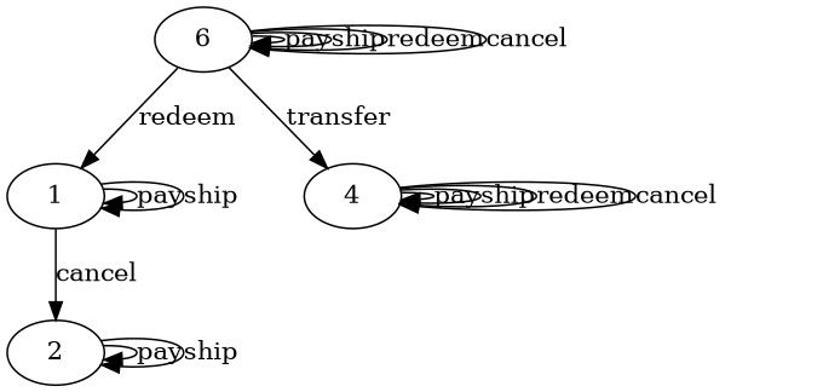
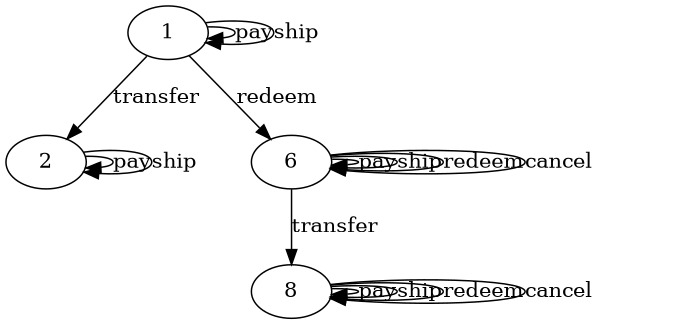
  digraph {
    fontname="DejaVu Serif"
    node [fontname="DejaVu Serif"]
    edge [fontname="DejaVu Serif"]
    1
    2
    n3 [label=6]
-   4
+   4 [label=8]
    1 -> 1 [label=pay]
    1 -> 1 [label=ship]
-   1 -> 2 [label=cancel]
-   n3 -> 1 [label=redeem]
+   1 -> 2 [label=transfer]
+   1 -> n3 [label=redeem]
    2 -> 2 [label=pay]
    2 -> 2 [label=ship]
    n3 -> n3 [label=pay]
    n3 -> n3 [label=ship]
    n3 -> n3 [label=redeem]
    n3 -> n3 [label=cancel]
    n3 -> 4 [label=transfer]
    4 -> 4 [label=pay]
    4 -> 4 [label=ship]
    4 -> 4 [label=redeem]
    4 -> 4 [label=cancel]
  }
